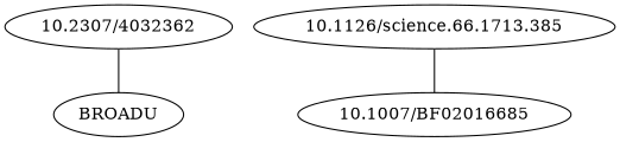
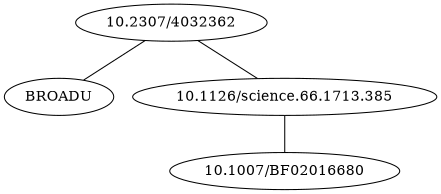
  strict graph {
    "10.2307/4032362"
    BROADU
    "10.1126/science.66.1713.385"
-   "10.1007/BF02016680" [label="10.1007/BF02016685"]
+   "10.1007/BF02016680"
    "10.2307/4032362" -- BROADU
+   "10.2307/4032362" -- "10.1126/science.66.1713.385"
    "10.1126/science.66.1713.385" -- "10.1007/BF02016680"
  }
